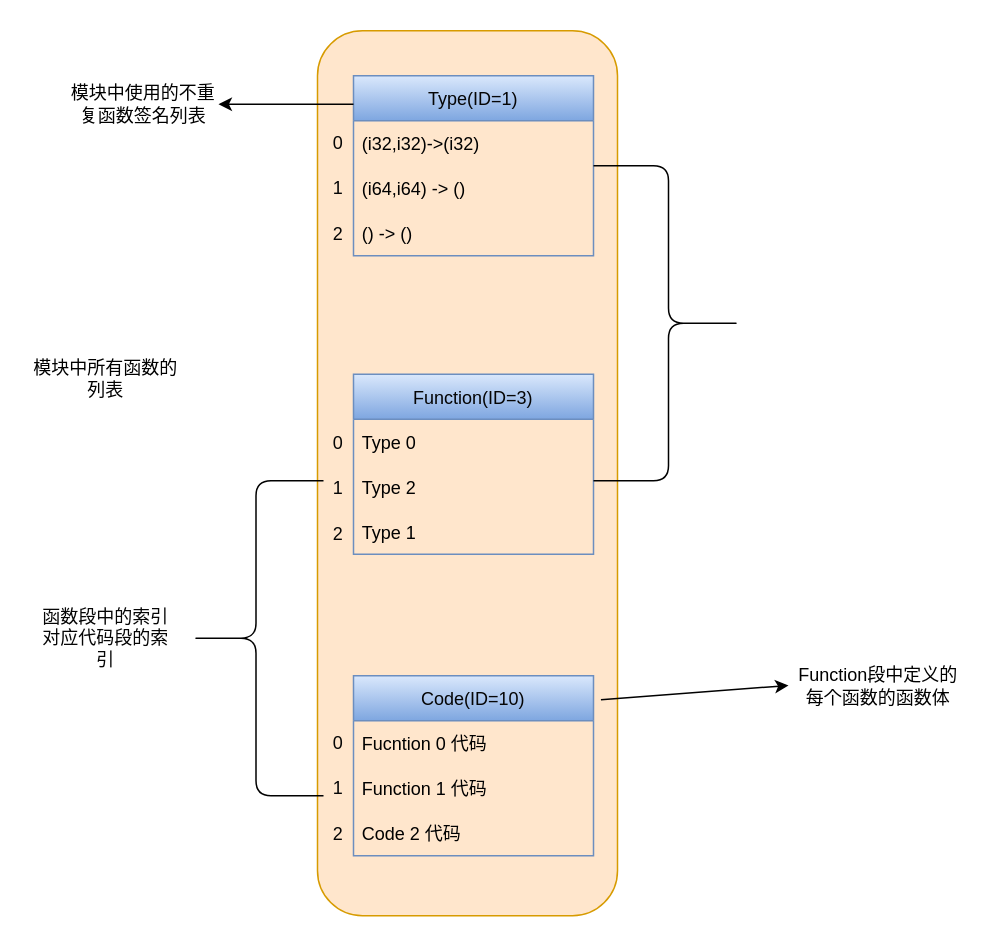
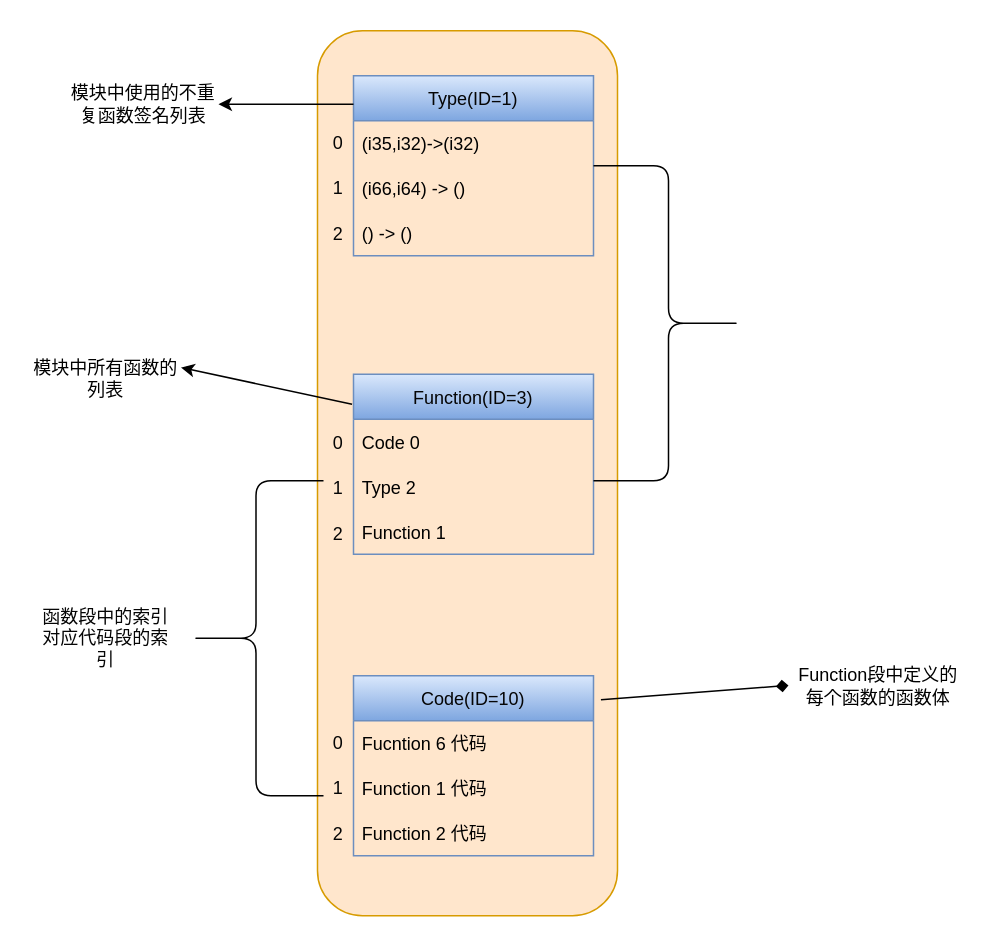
  <mxCell id="0" />
  <mxCell id="1" parent="0" />
  <mxCell id="2" value="" style="rounded=1;whiteSpace=wrap;html=1;fillColor=#ffe6cc;strokeColor=#d79b00;" vertex="1" parent="1"><mxGeometry x="211" y="20" width="200" height="590" as="geometry" /></mxCell>
  <mxCell id="3" value="Type(ID=1)" style="swimlane;fontStyle=0;childLayout=stackLayout;horizontal=1;startSize=30;horizontalStack=0;resizeParent=1;resizeParentMax=0;resizeLast=0;collapsible=1;marginBottom=0;fillColor=#dae8fc;strokeColor=#6c8ebf;gradientColor=#7ea6e0;fontColor=#050505;" vertex="1" parent="1"><mxGeometry x="235" y="50" width="160" height="120" as="geometry" /></mxCell>
- <mxCell id="4" value="(i32,i32)-&gt;(i32)" style="text;strokeColor=none;fillColor=none;align=left;verticalAlign=middle;spacingLeft=4;spacingRight=4;overflow=hidden;points=[[0,0.5],[1,0.5]];portConstraint=eastwest;rotatable=0;fontColor=#000000;" vertex="1" parent="3"><mxGeometry y="30" width="160" height="30" as="geometry" /></mxCell>
- <mxCell id="5" value="(i64,i64) -&gt; ()" style="text;strokeColor=none;fillColor=none;align=left;verticalAlign=middle;spacingLeft=4;spacingRight=4;overflow=hidden;points=[[0,0.5],[1,0.5]];portConstraint=eastwest;rotatable=0;fontColor=#000000;" vertex="1" parent="3"><mxGeometry y="60" width="160" height="30" as="geometry" /></mxCell>
+ <mxCell id="4" value="(i35,i32)-&gt;(i32)" style="text;strokeColor=none;fillColor=none;align=left;verticalAlign=middle;spacingLeft=4;spacingRight=4;overflow=hidden;points=[[0,0.5],[1,0.5]];portConstraint=eastwest;rotatable=0;fontColor=#000000;" vertex="1" parent="3"><mxGeometry y="30" width="160" height="30" as="geometry" /></mxCell>
+ <mxCell id="5" value="(i66,i64) -&gt; ()" style="text;strokeColor=none;fillColor=none;align=left;verticalAlign=middle;spacingLeft=4;spacingRight=4;overflow=hidden;points=[[0,0.5],[1,0.5]];portConstraint=eastwest;rotatable=0;fontColor=#000000;" vertex="1" parent="3"><mxGeometry y="60" width="160" height="30" as="geometry" /></mxCell>
  <mxCell id="6" value="() -&gt; ()" style="text;strokeColor=none;fillColor=none;align=left;verticalAlign=middle;spacingLeft=4;spacingRight=4;overflow=hidden;points=[[0,0.5],[1,0.5]];portConstraint=eastwest;rotatable=0;fontColor=#000000;" vertex="1" parent="3"><mxGeometry y="90" width="160" height="30" as="geometry" /></mxCell>
  <mxCell id="7" value="Function(ID=3)" style="swimlane;fontStyle=0;childLayout=stackLayout;horizontal=1;startSize=30;horizontalStack=0;resizeParent=1;resizeParentMax=0;resizeLast=0;collapsible=1;marginBottom=0;fillColor=#dae8fc;strokeColor=#6c8ebf;gradientColor=#7ea6e0;fontColor=#050505;" vertex="1" parent="1"><mxGeometry x="235" y="249" width="160" height="120" as="geometry" /></mxCell>
- <mxCell id="8" value="Type 0" style="text;strokeColor=none;fillColor=none;align=left;verticalAlign=middle;spacingLeft=4;spacingRight=4;overflow=hidden;points=[[0,0.5],[1,0.5]];portConstraint=eastwest;rotatable=0;fontColor=#000000;shadow=0;glass=0;" vertex="1" parent="7"><mxGeometry y="30" width="160" height="30" as="geometry" /></mxCell>
+ <mxCell id="8" value="Code 0" style="text;strokeColor=none;fillColor=none;align=left;verticalAlign=middle;spacingLeft=4;spacingRight=4;overflow=hidden;points=[[0,0.5],[1,0.5]];portConstraint=eastwest;rotatable=0;fontColor=#000000;shadow=0;glass=0;" vertex="1" parent="7"><mxGeometry y="30" width="160" height="30" as="geometry" /></mxCell>
  <mxCell id="9" value="Type 2" style="text;strokeColor=none;fillColor=none;align=left;verticalAlign=middle;spacingLeft=4;spacingRight=4;overflow=hidden;points=[[0,0.5],[1,0.5]];portConstraint=eastwest;rotatable=0;fontColor=#000000;" vertex="1" parent="7"><mxGeometry y="60" width="160" height="30" as="geometry" /></mxCell>
- <mxCell id="10" value="Type 1" style="text;strokeColor=none;fillColor=none;align=left;verticalAlign=middle;spacingLeft=4;spacingRight=4;overflow=hidden;points=[[0,0.5],[1,0.5]];portConstraint=eastwest;rotatable=0;fontColor=#000000;" vertex="1" parent="7"><mxGeometry y="90" width="160" height="30" as="geometry" /></mxCell>
- <mxCell id="11" style="edgeStyle=none;html=1;exitX=1.031;exitY=0.133;exitDx=0;exitDy=0;exitPerimeter=0;entryX=0;entryY=0.5;entryDx=0;entryDy=0;" edge="1" parent="1" source="12" target="20"><mxGeometry relative="1" as="geometry"><mxPoint x="165" y="468" as="targetPoint" /></mxGeometry></mxCell>
+ <mxCell id="10" value="Function 1" style="text;strokeColor=none;fillColor=none;align=left;verticalAlign=middle;spacingLeft=4;spacingRight=4;overflow=hidden;points=[[0,0.5],[1,0.5]];portConstraint=eastwest;rotatable=0;fontColor=#000000;" vertex="1" parent="7"><mxGeometry y="90" width="160" height="30" as="geometry" /></mxCell>
+ <mxCell id="11" style="edgeStyle=none;html=1;exitX=1.031;exitY=0.133;exitDx=0;exitDy=0;exitPerimeter=0;entryX=0;entryY=0.5;entryDx=0;entryDy=0;endArrow=diamond;" edge="1" parent="1" source="12" target="20"><mxGeometry relative="1" as="geometry"><mxPoint x="165" y="468" as="targetPoint" /></mxGeometry></mxCell>
  <mxCell id="12" value="Code(ID=10)" style="swimlane;fontStyle=0;childLayout=stackLayout;horizontal=1;startSize=30;horizontalStack=0;resizeParent=1;resizeParentMax=0;resizeLast=0;collapsible=1;marginBottom=0;fillColor=#dae8fc;strokeColor=#6c8ebf;gradientColor=#7ea6e0;fontColor=#050505;" vertex="1" parent="1"><mxGeometry x="235" y="450" width="160" height="120" as="geometry" /></mxCell>
- <mxCell id="13" value="Fucntion 0 代码" style="text;strokeColor=none;fillColor=none;align=left;verticalAlign=middle;spacingLeft=4;spacingRight=4;overflow=hidden;points=[[0,0.5],[1,0.5]];portConstraint=eastwest;rotatable=0;fontColor=#000000;" vertex="1" parent="12"><mxGeometry y="30" width="160" height="30" as="geometry" /></mxCell>
+ <mxCell id="13" value="Fucntion 6 代码" style="text;strokeColor=none;fillColor=none;align=left;verticalAlign=middle;spacingLeft=4;spacingRight=4;overflow=hidden;points=[[0,0.5],[1,0.5]];portConstraint=eastwest;rotatable=0;fontColor=#000000;" vertex="1" parent="12"><mxGeometry y="30" width="160" height="30" as="geometry" /></mxCell>
  <mxCell id="14" value="Function 1 代码" style="text;strokeColor=none;fillColor=none;align=left;verticalAlign=middle;spacingLeft=4;spacingRight=4;overflow=hidden;points=[[0,0.5],[1,0.5]];portConstraint=eastwest;rotatable=0;fontColor=#000000;" vertex="1" parent="12"><mxGeometry y="60" width="160" height="30" as="geometry" /></mxCell>
- <mxCell id="15" value="Code 2 代码" style="text;strokeColor=none;fillColor=none;align=left;verticalAlign=middle;spacingLeft=4;spacingRight=4;overflow=hidden;points=[[0,0.5],[1,0.5]];portConstraint=eastwest;rotatable=0;fontColor=#000000;" vertex="1" parent="12"><mxGeometry y="90" width="160" height="30" as="geometry" /></mxCell>
+ <mxCell id="15" value="Function 2 代码" style="text;strokeColor=none;fillColor=none;align=left;verticalAlign=middle;spacingLeft=4;spacingRight=4;overflow=hidden;points=[[0,0.5],[1,0.5]];portConstraint=eastwest;rotatable=0;fontColor=#000000;" vertex="1" parent="12"><mxGeometry y="90" width="160" height="30" as="geometry" /></mxCell>
  <mxCell id="16" style="edgeStyle=none;html=1;exitX=0;exitY=0.5;exitDx=0;exitDy=0;fontColor=#000000;" edge="1" parent="1"><mxGeometry relative="1" as="geometry"><mxPoint x="145" y="69" as="targetPoint" /><mxPoint x="235" y="69" as="sourcePoint" /></mxGeometry></mxCell>
  <mxCell id="17" value="模块中使用的不重复函数签名列表" style="text;html=1;strokeColor=none;fillColor=none;align=center;verticalAlign=middle;whiteSpace=wrap;rounded=0;fontColor=#000000;" vertex="1" parent="1"><mxGeometry x="45" y="54" width="100" height="30" as="geometry" /></mxCell>
  <mxCell id="18" value="模块中所有函数的列表" style="text;html=1;strokeColor=none;fillColor=none;align=center;verticalAlign=middle;whiteSpace=wrap;rounded=0;fontColor=#000000;" vertex="1" parent="1"><mxGeometry x="20" y="237" width="100" height="30" as="geometry" /></mxCell>
+ <mxCell id="19" style="edgeStyle=none;html=1;exitX=-0.006;exitY=0.167;exitDx=0;exitDy=0;entryX=1;entryY=0.25;entryDx=0;entryDy=0;exitPerimeter=0;fontColor=#000000;" edge="1" parent="1" source="7" target="18"><mxGeometry relative="1" as="geometry" /></mxCell>
  <mxCell id="20" value="Function段中定义的每个函数的函数体" style="text;html=1;strokeColor=none;fillColor=none;align=center;verticalAlign=middle;whiteSpace=wrap;rounded=0;fontColor=#000000;" vertex="1" parent="1"><mxGeometry x="525" y="439" width="120" height="35" as="geometry" /></mxCell>
  <mxCell id="21" value="0" style="text;html=1;strokeColor=none;fillColor=none;align=center;verticalAlign=middle;whiteSpace=wrap;rounded=0;fontColor=#050505;" vertex="1" parent="1"><mxGeometry x="215" y="90" width="20" height="10" as="geometry" /></mxCell>
  <mxCell id="22" value="1" style="text;html=1;strokeColor=none;fillColor=none;align=center;verticalAlign=middle;whiteSpace=wrap;rounded=0;fontColor=#050505;" vertex="1" parent="1"><mxGeometry x="215" y="120" width="20" height="10" as="geometry" /></mxCell>
  <mxCell id="23" value="2" style="text;html=1;strokeColor=none;fillColor=none;align=center;verticalAlign=middle;whiteSpace=wrap;rounded=0;fontColor=#050505;" vertex="1" parent="1"><mxGeometry x="215" y="151" width="20" height="10" as="geometry" /></mxCell>
  <mxCell id="24" value="0" style="text;html=1;strokeColor=none;fillColor=none;align=center;verticalAlign=middle;whiteSpace=wrap;rounded=0;fontColor=#050505;" vertex="1" parent="1"><mxGeometry x="215" y="289.5" width="20" height="10" as="geometry" /></mxCell>
  <mxCell id="25" value="1" style="text;html=1;strokeColor=none;fillColor=none;align=center;verticalAlign=middle;whiteSpace=wrap;rounded=0;fontColor=#050505;" vertex="1" parent="1"><mxGeometry x="215" y="319.5" width="20" height="10" as="geometry" /></mxCell>
  <mxCell id="26" value="2" style="text;html=1;strokeColor=none;fillColor=none;align=center;verticalAlign=middle;whiteSpace=wrap;rounded=0;fontColor=#050505;" vertex="1" parent="1"><mxGeometry x="215" y="350.5" width="20" height="10" as="geometry" /></mxCell>
  <mxCell id="27" value="0" style="text;html=1;strokeColor=none;fillColor=none;align=center;verticalAlign=middle;whiteSpace=wrap;rounded=0;fontColor=#050505;" vertex="1" parent="1"><mxGeometry x="215" y="490" width="20" height="10" as="geometry" /></mxCell>
  <mxCell id="28" value="1" style="text;html=1;strokeColor=none;fillColor=none;align=center;verticalAlign=middle;whiteSpace=wrap;rounded=0;fontColor=#050505;" vertex="1" parent="1"><mxGeometry x="215" y="520" width="20" height="10" as="geometry" /></mxCell>
  <mxCell id="29" value="2" style="text;html=1;strokeColor=none;fillColor=none;align=center;verticalAlign=middle;whiteSpace=wrap;rounded=0;fontColor=#050505;" vertex="1" parent="1"><mxGeometry x="215" y="551" width="20" height="10" as="geometry" /></mxCell>
  <mxCell id="30" value="" style="shape=curlyBracket;whiteSpace=wrap;html=1;rounded=1;flipH=1;" vertex="1" parent="1"><mxGeometry x="395" y="110" width="100" height="210" as="geometry" /></mxCell>
  <mxCell id="31" value="" style="shape=curlyBracket;whiteSpace=wrap;html=1;rounded=1;" vertex="1" parent="1"><mxGeometry x="125" y="320" width="90" height="210" as="geometry" /></mxCell>
  <mxCell id="32" value="函数段中的索引对应代码段的索引" style="text;html=1;strokeColor=none;fillColor=none;align=center;verticalAlign=middle;whiteSpace=wrap;rounded=0;fontColor=#050505;" vertex="1" parent="1"><mxGeometry x="25" y="400" width="90" height="50" as="geometry" /></mxCell>
